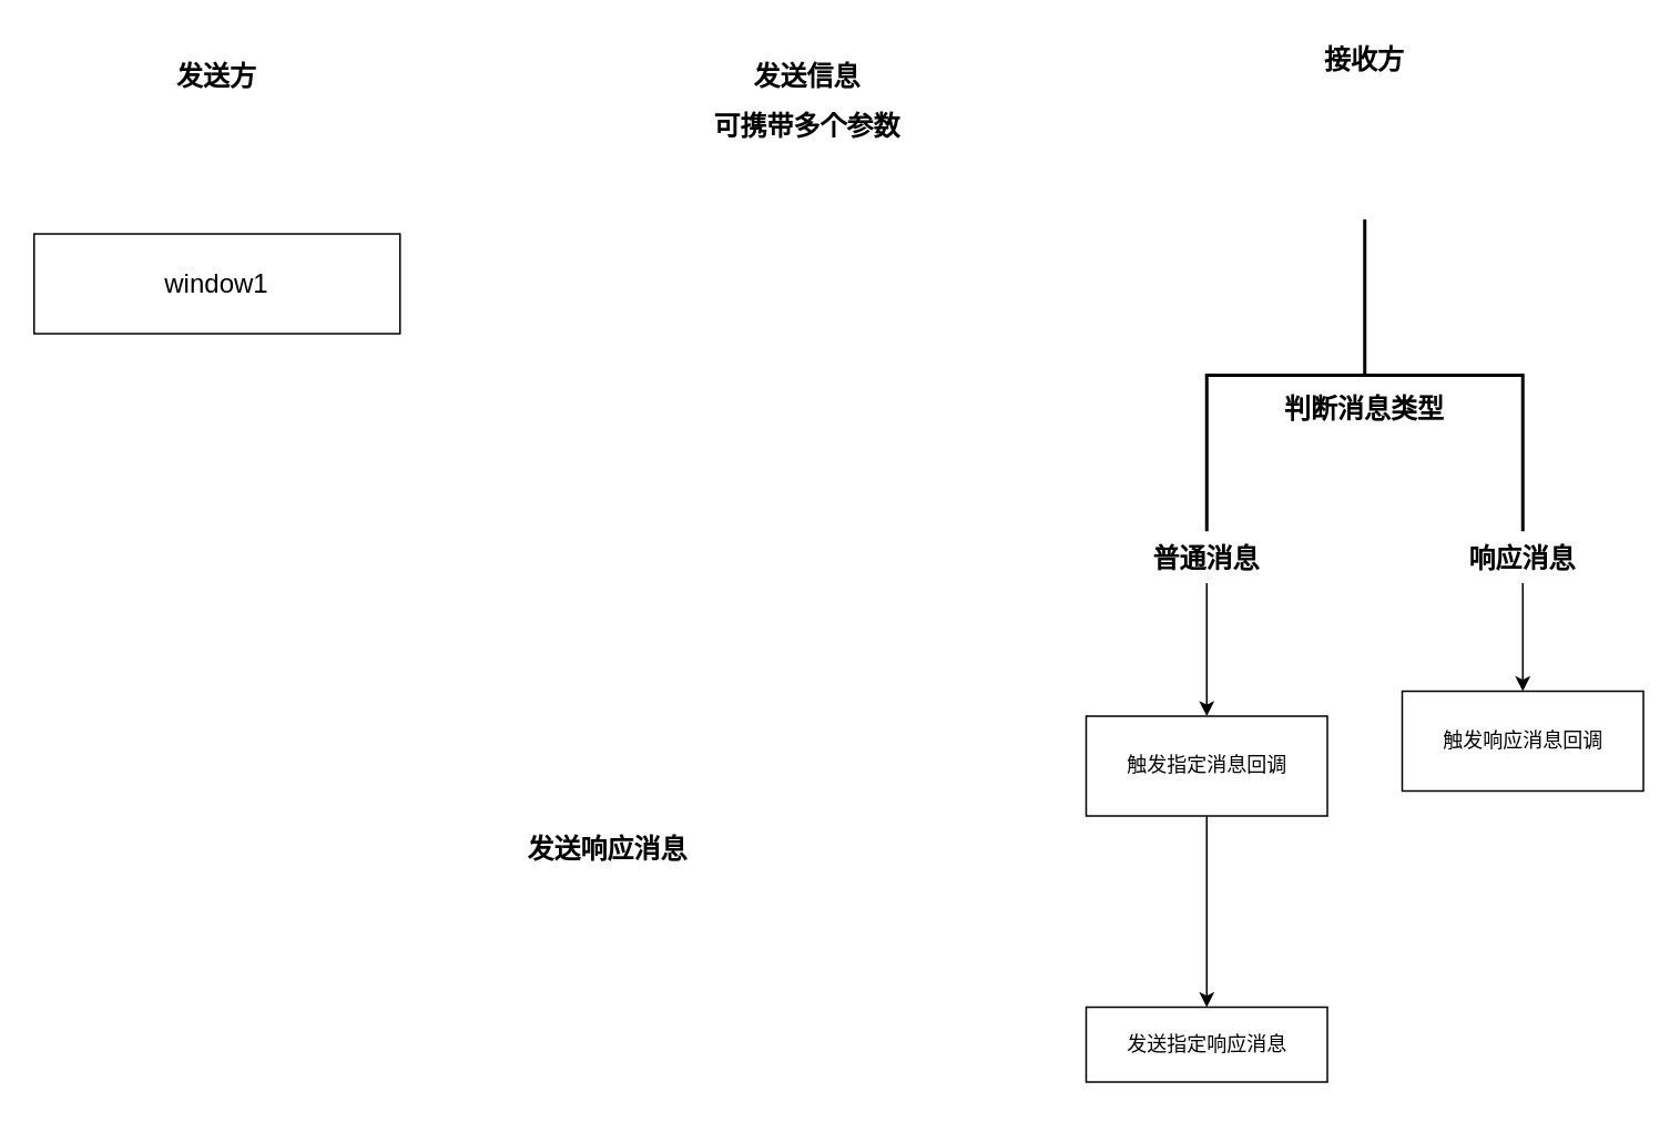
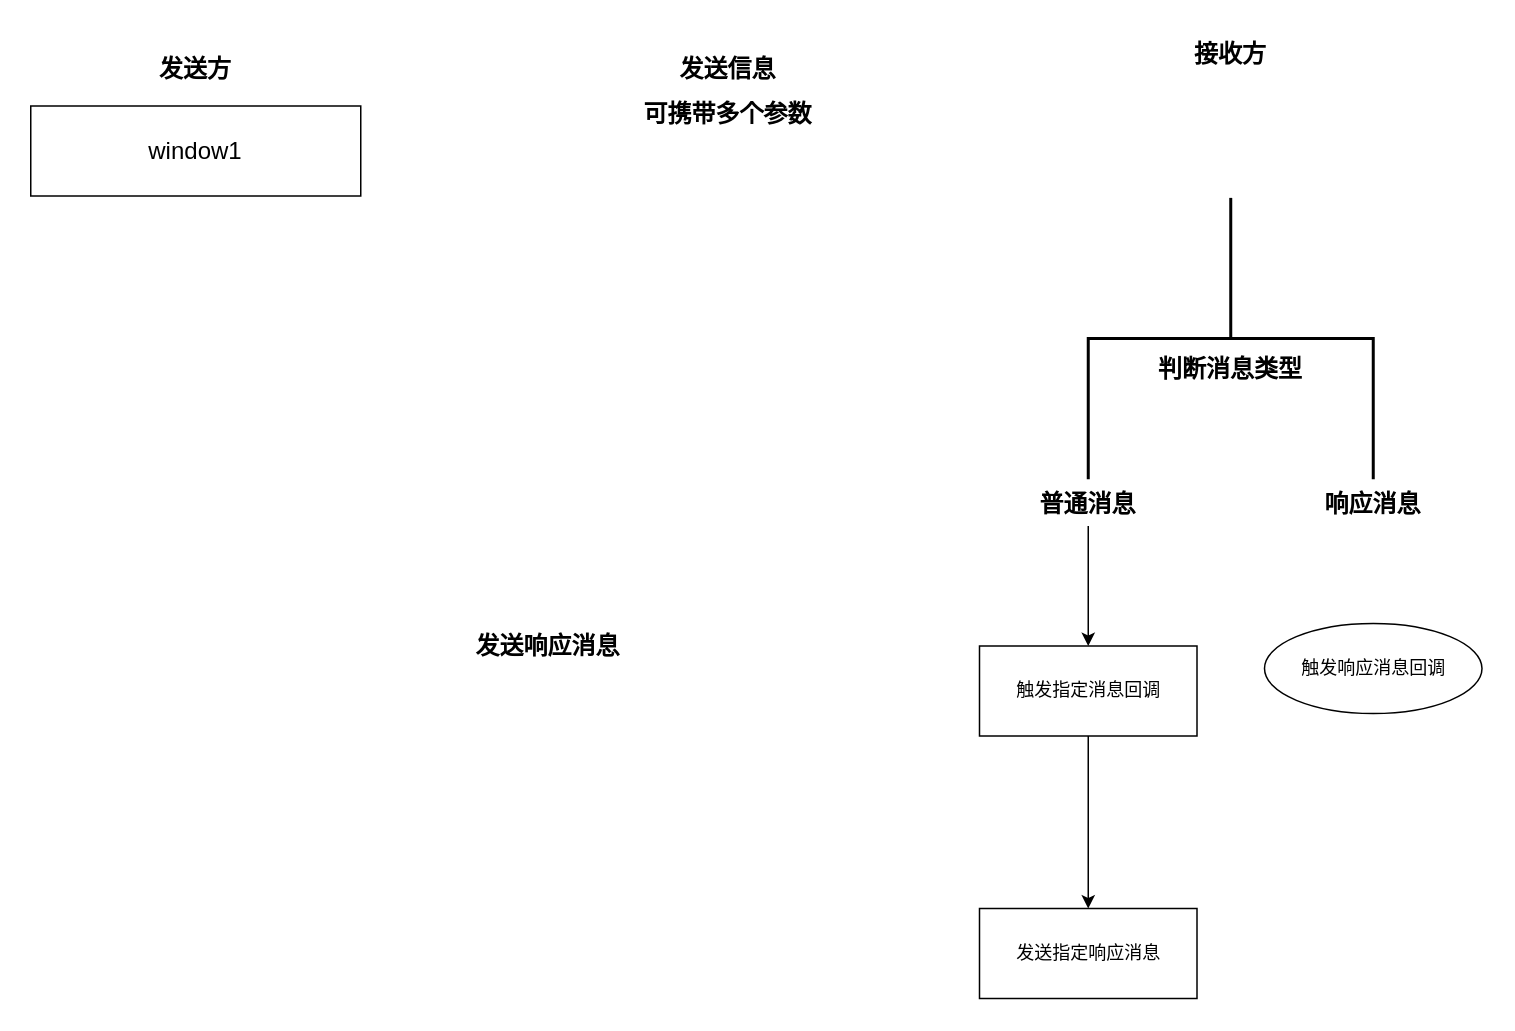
  <mxCell id="0" />
  <mxCell id="1" parent="0" />
- <mxCell id="2" value="window1" style="rounded=0;whiteSpace=wrap;html=1;fontSize=16;" parent="1" vertex="1"><mxGeometry x="20" y="140" width="220" height="60" as="geometry" /></mxCell>
+ <mxCell id="2" value="window1" style="rounded=0;whiteSpace=wrap;html=1;fontSize=16;" parent="1" vertex="1"><mxGeometry x="20" y="70" width="220" height="60" as="geometry" /></mxCell>
  <mxCell id="3" value="发送方" style="text;html=1;align=center;verticalAlign=middle;whiteSpace=wrap;rounded=0;fontSize=16;fontStyle=1" parent="1" vertex="1"><mxGeometry x="100" y="30" width="60" height="30" as="geometry" /></mxCell>
  <mxCell id="4" value="接收方" style="text;html=1;align=center;verticalAlign=middle;whiteSpace=wrap;rounded=0;fontSize=16;fontStyle=1" parent="1" vertex="1"><mxGeometry x="790" y="20" width="60" height="30" as="geometry" /></mxCell>
  <mxCell id="5" value="发送信息" style="text;html=1;align=center;verticalAlign=middle;whiteSpace=wrap;rounded=0;fontSize=16;fontStyle=1" parent="1" vertex="1"><mxGeometry x="430" y="30" width="110" height="30" as="geometry" /></mxCell>
  <mxCell id="6" value="可携带多个参数" style="text;html=1;align=center;verticalAlign=middle;whiteSpace=wrap;rounded=0;fontSize=16;fontStyle=1" parent="1" vertex="1"><mxGeometry x="410" y="60" width="150" height="30" as="geometry" /></mxCell>
  <mxCell id="7" value="" style="strokeWidth=2;html=1;shape=mxgraph.flowchart.annotation_2;align=left;labelPosition=right;pointerEvents=1;rotation=90;" parent="1" vertex="1"><mxGeometry x="726.25" y="130" width="187.5" height="190" as="geometry" /></mxCell>
  <mxCell id="8" value="判断消息类型" style="text;html=1;align=center;verticalAlign=middle;whiteSpace=wrap;rounded=0;fontSize=16;fontStyle=1" parent="1" vertex="1"><mxGeometry x="765" y="230" width="110" height="30" as="geometry" /></mxCell>
- <mxCell id="9" style="edgeStyle=none;html=1;" parent="1" source="10" target="16" edge="1"><mxGeometry relative="1" as="geometry" /></mxCell>
  <mxCell id="10" value="响应消息" style="text;html=1;align=center;verticalAlign=middle;whiteSpace=wrap;rounded=0;fontSize=16;fontStyle=1" parent="1" vertex="1"><mxGeometry x="860" y="320" width="110" height="30" as="geometry" /></mxCell>
  <mxCell id="11" value="" style="edgeStyle=none;html=1;" parent="1" source="12" target="14" edge="1"><mxGeometry relative="1" as="geometry" /></mxCell>
  <mxCell id="12" value="普通消息" style="text;html=1;align=center;verticalAlign=middle;whiteSpace=wrap;rounded=0;fontSize=16;fontStyle=1" parent="1" vertex="1"><mxGeometry x="670" y="320" width="110" height="30" as="geometry" /></mxCell>
  <mxCell id="13" value="" style="edgeStyle=none;html=1;" parent="1" source="14" target="15" edge="1"><mxGeometry relative="1" as="geometry" /></mxCell>
  <mxCell id="14" value="触发指定消息回调" style="whiteSpace=wrap;html=1;" parent="1" vertex="1"><mxGeometry x="652.5" y="430" width="145" height="60" as="geometry" /></mxCell>
- <mxCell id="15" value="发送指定响应消息" style="whiteSpace=wrap;html=1;" parent="1" vertex="1"><mxGeometry x="652.5" y="605" width="145" height="45" as="geometry" /></mxCell>
- <mxCell id="16" value="触发响应消息回调" style="whiteSpace=wrap;html=1;" parent="1" vertex="1"><mxGeometry x="842.5" y="415" width="145" height="60" as="geometry" /></mxCell>
- <mxCell id="17" value="发送响应消息" style="text;html=1;align=center;verticalAlign=middle;whiteSpace=wrap;rounded=0;fontSize=16;fontStyle=1" parent="1" vertex="1"><mxGeometry x="310" y="495" width="110" height="30" as="geometry" /></mxCell>
+ <mxCell id="15" value="发送指定响应消息" style="whiteSpace=wrap;html=1;" parent="1" vertex="1"><mxGeometry x="652.5" y="605" width="145" height="60" as="geometry" /></mxCell>
+ <mxCell id="16" value="触发响应消息回调" style="ellipse;whiteSpace=wrap;html=1;" parent="1" vertex="1"><mxGeometry x="842.5" y="415" width="145" height="60" as="geometry" /></mxCell>
+ <mxCell id="17" value="发送响应消息" style="text;html=1;align=center;verticalAlign=middle;whiteSpace=wrap;rounded=0;fontSize=16;fontStyle=1" parent="1" vertex="1"><mxGeometry x="310" y="415" width="110" height="30" as="geometry" /></mxCell>
